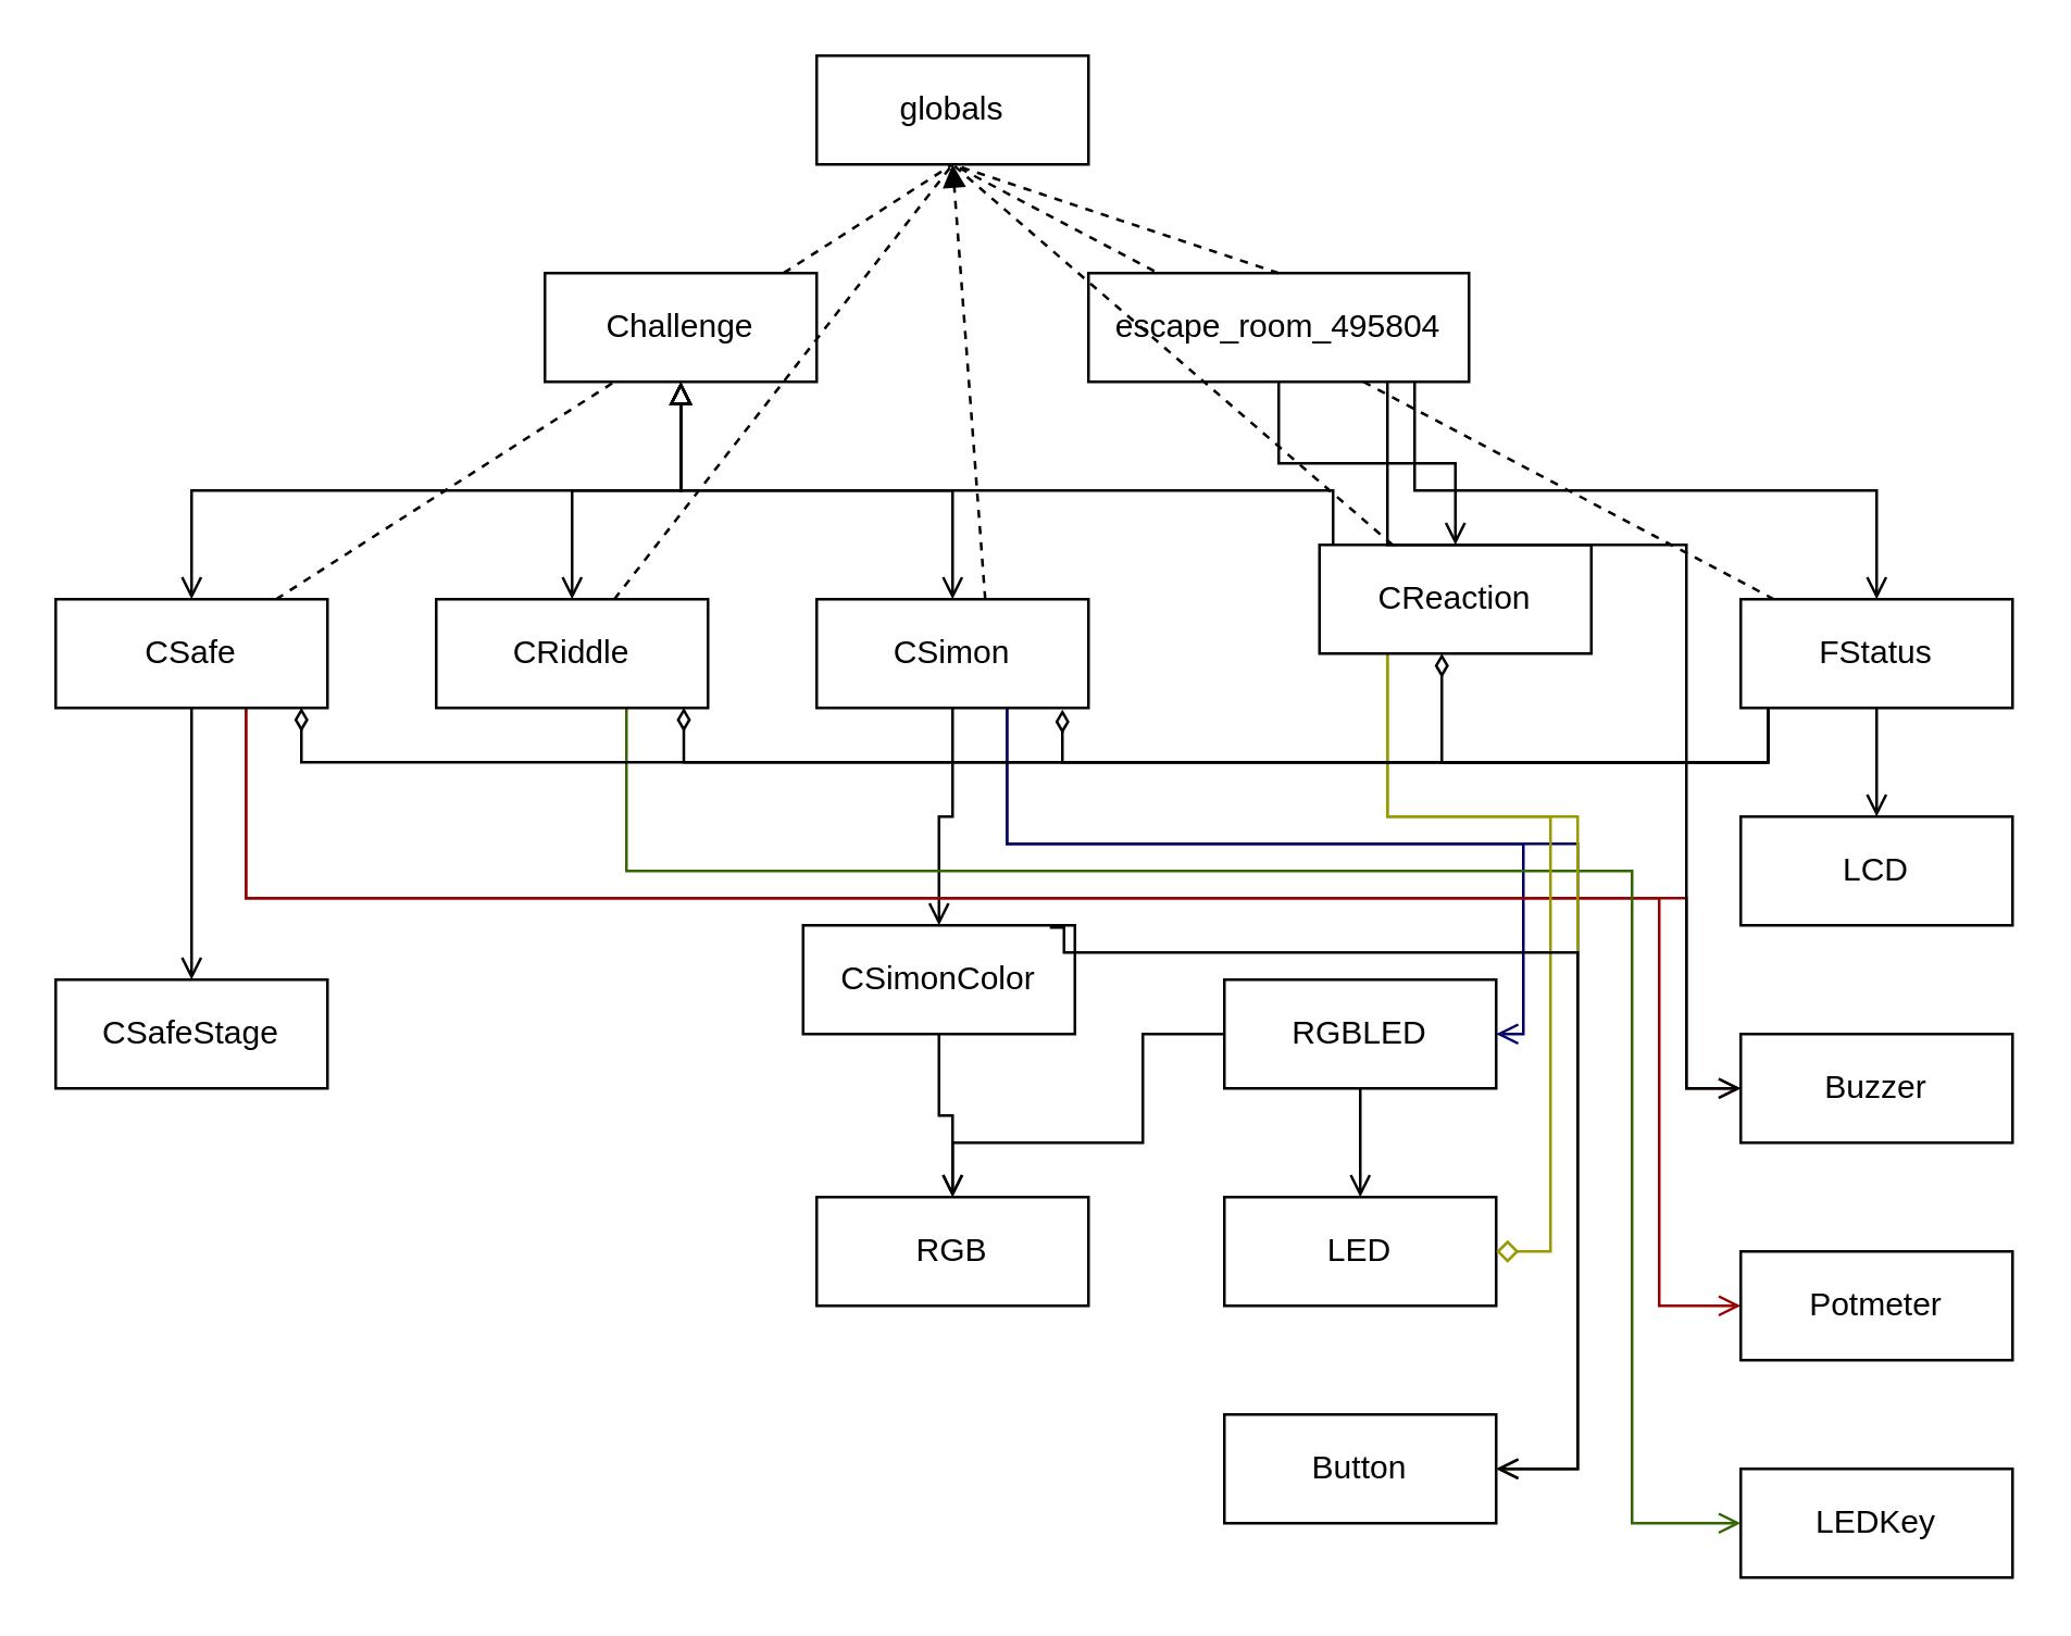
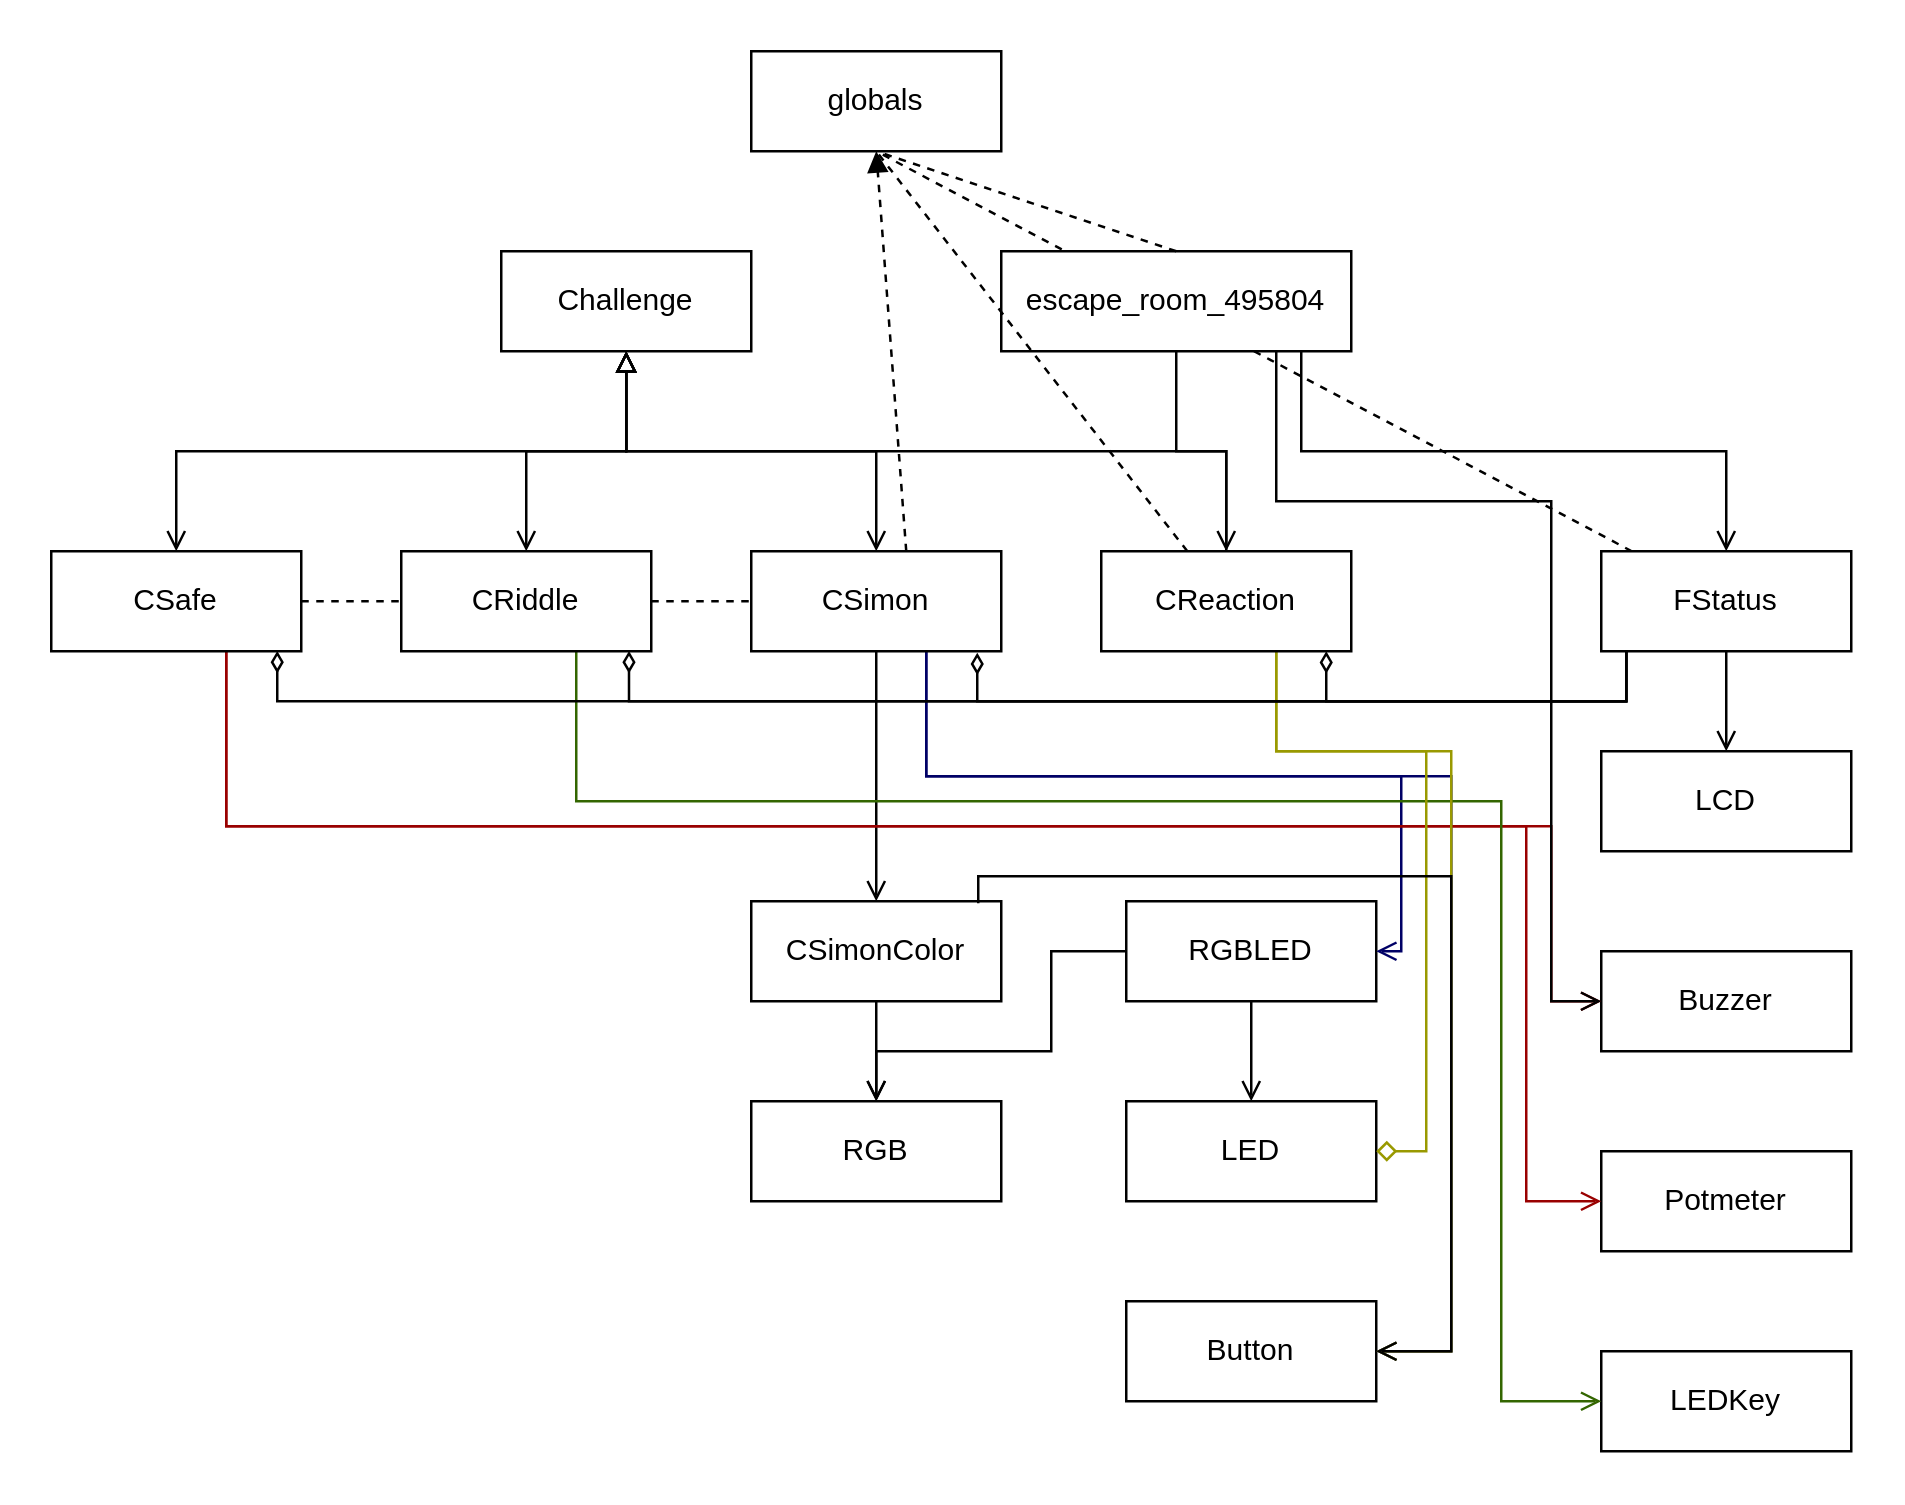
  <mxCell id="0" />
  <mxCell id="1" parent="0" />
  <mxCell id="2" style="edgeStyle=none;rounded=0;orthogonalLoop=1;jettySize=auto;html=1;entryX=0.5;entryY=1;entryDx=0;entryDy=0;dashed=1;startArrow=none;startFill=0;endArrow=none;endFill=0;" parent="1" source="36" target="3" edge="1"><mxGeometry relative="1" as="geometry" /></mxCell>
  <mxCell id="3" value="globals" style="rounded=0;whiteSpace=wrap;html=1;" parent="1" vertex="1"><mxGeometry x="300" y="20" width="100" height="40" as="geometry" /></mxCell>
  <mxCell id="4" value="escape_room_495804" style="rounded=0;whiteSpace=wrap;html=1;" parent="1" vertex="1"><mxGeometry x="400" y="100" width="140" height="40" as="geometry" /></mxCell>
  <mxCell id="5" value="RGB" style="rounded=0;whiteSpace=wrap;html=1;" parent="1" vertex="1"><mxGeometry x="300" y="440" width="100" height="40" as="geometry" /></mxCell>
  <mxCell id="6" style="edgeStyle=orthogonalEdgeStyle;rounded=0;orthogonalLoop=1;jettySize=auto;html=1;startArrow=none;startFill=0;endArrow=open;endFill=0;" parent="1" source="7" target="10" edge="1"><mxGeometry relative="1" as="geometry" /></mxCell>
  <mxCell id="7" value="RGBLED" style="rounded=0;whiteSpace=wrap;html=1;" parent="1" vertex="1"><mxGeometry x="450" y="360" width="100" height="40" as="geometry" /></mxCell>
  <mxCell id="8" value="Potmeter" style="rounded=0;whiteSpace=wrap;html=1;" parent="1" vertex="1"><mxGeometry x="640" y="460" width="100" height="40" as="geometry" /></mxCell>
  <mxCell id="9" value="LEDKey" style="rounded=0;whiteSpace=wrap;html=1;" parent="1" vertex="1"><mxGeometry x="640" y="540" width="100" height="40" as="geometry" /></mxCell>
  <mxCell id="10" value="LED" style="rounded=0;whiteSpace=wrap;html=1;" parent="1" vertex="1"><mxGeometry x="450" y="440" width="100" height="40" as="geometry" /></mxCell>
  <mxCell id="11" value="LCD" style="rounded=0;whiteSpace=wrap;html=1;" parent="1" vertex="1"><mxGeometry x="640" y="300" width="100" height="40" as="geometry" /></mxCell>
  <mxCell id="12" value="Buzzer" style="rounded=0;whiteSpace=wrap;html=1;" parent="1" vertex="1"><mxGeometry x="640" y="380" width="100" height="40" as="geometry" /></mxCell>
  <mxCell id="13" value="Button" style="rounded=0;whiteSpace=wrap;html=1;" parent="1" vertex="1"><mxGeometry x="450" y="520" width="100" height="40" as="geometry" /></mxCell>
  <mxCell id="14" style="edgeStyle=orthogonalEdgeStyle;rounded=0;orthogonalLoop=1;jettySize=auto;html=1;endArrow=block;endFill=0;startArrow=open;startFill=0;" parent="1" source="18" target="33" edge="1"><mxGeometry relative="1" as="geometry"><Array as="points"><mxPoint x="350" y="180" /><mxPoint x="250" y="180" /></Array></mxGeometry></mxCell>
  <mxCell id="15" style="edgeStyle=orthogonalEdgeStyle;rounded=0;orthogonalLoop=1;jettySize=auto;html=1;startArrow=none;startFill=0;endArrow=open;endFill=0;" parent="1" source="18" target="38" edge="1"><mxGeometry relative="1" as="geometry" /></mxCell>
  <mxCell id="16" style="edgeStyle=orthogonalEdgeStyle;rounded=0;orthogonalLoop=1;jettySize=auto;html=1;startArrow=none;startFill=0;endArrow=open;endFill=0;strokeColor=#000066;" parent="1" source="18" target="7" edge="1"><mxGeometry relative="1" as="geometry"><Array as="points"><mxPoint x="370" y="310" /><mxPoint x="560" y="310" /><mxPoint x="560" y="380" /></Array></mxGeometry></mxCell>
  <mxCell id="17" style="edgeStyle=orthogonalEdgeStyle;rounded=0;orthogonalLoop=1;jettySize=auto;html=1;startArrow=none;startFill=0;endArrow=open;endFill=0;strokeColor=#000066;" parent="1" source="18" target="13" edge="1"><mxGeometry relative="1" as="geometry"><Array as="points"><mxPoint x="370" y="310" /><mxPoint x="580" y="310" /><mxPoint x="580" y="540" /></Array></mxGeometry></mxCell>
  <mxCell id="18" value="CSimon" style="rounded=0;whiteSpace=wrap;html=1;" parent="1" vertex="1"><mxGeometry x="300" y="220" width="100" height="40" as="geometry" /></mxCell>
  <mxCell id="19" style="edgeStyle=orthogonalEdgeStyle;rounded=0;orthogonalLoop=1;jettySize=auto;html=1;entryX=0.5;entryY=1;entryDx=0;entryDy=0;endArrow=block;endFill=0;startArrow=open;startFill=0;" parent="1" source="24" target="33" edge="1"><mxGeometry relative="1" as="geometry"><Array as="points"><mxPoint x="70" y="180" /><mxPoint x="250" y="180" /></Array></mxGeometry></mxCell>
- <mxCell id="20" style="edgeStyle=orthogonalEdgeStyle;rounded=0;orthogonalLoop=1;jettySize=auto;html=1;startArrow=none;startFill=0;endArrow=open;endFill=0;" parent="1" source="24" target="39" edge="1"><mxGeometry relative="1" as="geometry" /></mxCell>
  <mxCell id="21" style="edgeStyle=orthogonalEdgeStyle;rounded=0;orthogonalLoop=1;jettySize=auto;html=1;startArrow=none;startFill=0;endArrow=open;endFill=0;strokeColor=#990000;" parent="1" source="24" target="12" edge="1"><mxGeometry relative="1" as="geometry"><Array as="points"><mxPoint x="90" y="330" /><mxPoint x="620" y="330" /><mxPoint x="620" y="400" /></Array></mxGeometry></mxCell>
  <mxCell id="22" style="edgeStyle=orthogonalEdgeStyle;rounded=0;orthogonalLoop=1;jettySize=auto;html=1;startArrow=none;startFill=0;endArrow=open;endFill=0;strokeColor=#990000;" parent="1" source="24" target="8" edge="1"><mxGeometry relative="1" as="geometry"><Array as="points"><mxPoint x="90" y="330" /><mxPoint x="610" y="330" /><mxPoint x="610" y="480" /></Array></mxGeometry></mxCell>
- <mxCell id="23" style="rounded=0;orthogonalLoop=1;jettySize=auto;html=1;startArrow=none;startFill=0;endArrow=none;endFill=0;dashed=1;entryX=0.5;entryY=1;entryDx=0;entryDy=0;" parent="1" source="24" target="3" edge="1"><mxGeometry relative="1" as="geometry" /></mxCell>
+ <mxCell id="23" style="rounded=0;orthogonalLoop=1;jettySize=auto;html=1;startArrow=none;startFill=0;endArrow=none;endFill=0;dashed=1;" parent="1" source="24" target="27" edge="1"><mxGeometry relative="1" as="geometry" /></mxCell>
  <mxCell id="24" value="CSafe" style="rounded=0;whiteSpace=wrap;html=1;" parent="1" vertex="1"><mxGeometry x="20" y="220" width="100" height="40" as="geometry" /></mxCell>
  <mxCell id="25" style="edgeStyle=orthogonalEdgeStyle;rounded=0;orthogonalLoop=1;jettySize=auto;html=1;endArrow=block;endFill=0;startArrow=open;startFill=0;" parent="1" source="27" target="33" edge="1"><mxGeometry relative="1" as="geometry"><Array as="points"><mxPoint x="210" y="180" /><mxPoint x="250" y="180" /></Array></mxGeometry></mxCell>
  <mxCell id="26" style="edgeStyle=orthogonalEdgeStyle;rounded=0;orthogonalLoop=1;jettySize=auto;html=1;startArrow=none;startFill=0;endArrow=open;endFill=0;strokeColor=#336600;" parent="1" source="27" target="9" edge="1"><mxGeometry relative="1" as="geometry"><Array as="points"><mxPoint x="230" y="320" /><mxPoint x="600" y="320" /><mxPoint x="600" y="560" /></Array></mxGeometry></mxCell>
  <mxCell id="27" value="CRiddle" style="rounded=0;whiteSpace=wrap;html=1;" parent="1" vertex="1"><mxGeometry x="160" y="220" width="100" height="40" as="geometry" /></mxCell>
  <mxCell id="28" style="edgeStyle=orthogonalEdgeStyle;rounded=0;orthogonalLoop=1;jettySize=auto;html=1;endArrow=block;endFill=0;" parent="1" source="32" target="33" edge="1"><mxGeometry relative="1" as="geometry"><Array as="points"><mxPoint x="490" y="180" /><mxPoint x="250" y="180" /></Array></mxGeometry></mxCell>
  <mxCell id="29" style="edgeStyle=orthogonalEdgeStyle;rounded=0;orthogonalLoop=1;jettySize=auto;html=1;endArrow=none;endFill=0;startArrow=open;startFill=0;" parent="1" source="32" target="4" edge="1"><mxGeometry relative="1" as="geometry" /></mxCell>
  <mxCell id="30" style="edgeStyle=orthogonalEdgeStyle;rounded=0;orthogonalLoop=1;jettySize=auto;html=1;startArrow=none;startFill=0;endArrow=diamond;endFill=0;strokeColor=#999900;" parent="1" source="32" target="10" edge="1"><mxGeometry relative="1" as="geometry"><Array as="points"><mxPoint x="510" y="300" /><mxPoint x="570" y="300" /><mxPoint x="570" y="460" /></Array></mxGeometry></mxCell>
  <mxCell id="31" style="edgeStyle=orthogonalEdgeStyle;rounded=0;orthogonalLoop=1;jettySize=auto;html=1;startArrow=none;startFill=0;endArrow=open;endFill=0;strokeColor=#999900;" parent="1" source="32" target="13" edge="1"><mxGeometry relative="1" as="geometry"><Array as="points"><mxPoint x="510" y="300" /><mxPoint x="580" y="300" /><mxPoint x="580" y="540" /></Array></mxGeometry></mxCell>
- <mxCell id="32" value="CReaction" style="rounded=0;whiteSpace=wrap;html=1;" parent="1" vertex="1"><mxGeometry x="485" y="200" width="100" height="40" as="geometry" /></mxCell>
+ <mxCell id="32" value="CReaction" style="rounded=0;whiteSpace=wrap;html=1;" parent="1" vertex="1"><mxGeometry x="440" y="220" width="100" height="40" as="geometry" /></mxCell>
  <mxCell id="33" value="Challenge" style="rounded=0;whiteSpace=wrap;html=1;" parent="1" vertex="1"><mxGeometry x="200" y="100" width="100" height="40" as="geometry" /></mxCell>
  <mxCell id="34" style="edgeStyle=orthogonalEdgeStyle;rounded=0;orthogonalLoop=1;jettySize=auto;html=1;startArrow=open;startFill=0;endArrow=none;endFill=0;" parent="1" source="36" target="4" edge="1"><mxGeometry relative="1" as="geometry"><Array as="points"><mxPoint x="690" y="180" /><mxPoint x="520" y="180" /></Array></mxGeometry></mxCell>
  <mxCell id="35" style="edgeStyle=orthogonalEdgeStyle;rounded=0;orthogonalLoop=1;jettySize=auto;html=1;startArrow=none;startFill=0;endArrow=open;endFill=0;" parent="1" source="36" target="11" edge="1"><mxGeometry relative="1" as="geometry" /></mxCell>
  <mxCell id="36" value="FStatus" style="rounded=0;whiteSpace=wrap;html=1;" parent="1" vertex="1"><mxGeometry x="640" y="220" width="100" height="40" as="geometry" /></mxCell>
  <mxCell id="37" style="edgeStyle=orthogonalEdgeStyle;rounded=0;orthogonalLoop=1;jettySize=auto;html=1;startArrow=none;startFill=0;endArrow=open;endFill=0;" parent="1" source="38" target="5" edge="1"><mxGeometry relative="1" as="geometry" /></mxCell>
- <mxCell id="38" value="CSimonColor" style="rounded=0;whiteSpace=wrap;html=1;" parent="1" vertex="1"><mxGeometry x="295" y="340" width="100" height="40" as="geometry" /></mxCell>
- <mxCell id="39" value="CSafeStage" style="rounded=0;whiteSpace=wrap;html=1;" parent="1" vertex="1"><mxGeometry x="20" y="360" width="100" height="40" as="geometry" /></mxCell>
+ <mxCell id="38" value="CSimonColor" style="rounded=0;whiteSpace=wrap;html=1;" parent="1" vertex="1"><mxGeometry x="300" y="360" width="100" height="40" as="geometry" /></mxCell>
  <mxCell id="40" style="edgeStyle=none;rounded=0;orthogonalLoop=1;jettySize=auto;html=1;dashed=1;startArrow=none;startFill=0;endArrow=none;endFill=0;entryX=0.5;entryY=1;entryDx=0;entryDy=0;" parent="1" source="32" target="3" edge="1"><mxGeometry relative="1" as="geometry" /></mxCell>
  <mxCell id="41" style="edgeStyle=none;rounded=0;orthogonalLoop=1;jettySize=auto;html=1;dashed=1;startArrow=none;startFill=0;endArrow=none;endFill=0;entryX=0.5;entryY=1;entryDx=0;entryDy=0;exitX=0.5;exitY=0;exitDx=0;exitDy=0;" parent="1" source="4" target="3" edge="1"><mxGeometry relative="1" as="geometry" /></mxCell>
  <mxCell id="42" style="edgeStyle=orthogonalEdgeStyle;rounded=0;orthogonalLoop=1;jettySize=auto;html=1;startArrow=none;startFill=0;endArrow=open;endFill=0;" parent="1" source="4" target="12" edge="1"><mxGeometry relative="1" as="geometry"><Array as="points"><mxPoint x="510" y="200" /><mxPoint x="620" y="200" /><mxPoint x="620" y="400" /></Array></mxGeometry></mxCell>
  <mxCell id="43" style="edgeStyle=orthogonalEdgeStyle;rounded=0;orthogonalLoop=1;jettySize=auto;html=1;startArrow=none;startFill=0;endArrow=open;endFill=0;exitX=0;exitY=0.5;exitDx=0;exitDy=0;entryX=0.5;entryY=0;entryDx=0;entryDy=0;" parent="1" source="7" target="5" edge="1"><mxGeometry relative="1" as="geometry"><mxPoint x="510" y="410" as="sourcePoint" /><mxPoint x="510" y="450" as="targetPoint" /><Array as="points"><mxPoint x="420" y="380" /><mxPoint x="420" y="420" /><mxPoint x="350" y="420" /></Array></mxGeometry></mxCell>
- <mxCell id="44" style="edgeStyle=none;rounded=0;orthogonalLoop=1;jettySize=auto;html=1;dashed=1;startArrow=none;startFill=0;endArrow=none;endFill=0;entryX=0.5;entryY=1;entryDx=0;entryDy=0;" parent="1" source="27" target="3" edge="1"><mxGeometry relative="1" as="geometry" /></mxCell>
+ <mxCell id="44" style="edgeStyle=none;rounded=0;orthogonalLoop=1;jettySize=auto;html=1;dashed=1;startArrow=none;startFill=0;endArrow=none;endFill=0;" parent="1" source="27" target="18" edge="1"><mxGeometry relative="1" as="geometry" /></mxCell>
  <mxCell id="45" style="edgeStyle=orthogonalEdgeStyle;rounded=0;orthogonalLoop=1;jettySize=auto;html=1;startArrow=none;startFill=0;endArrow=open;endFill=0;exitX=0.908;exitY=0.021;exitDx=0;exitDy=0;exitPerimeter=0;" parent="1" source="38" edge="1"><mxGeometry relative="1" as="geometry"><mxPoint x="360" y="410" as="sourcePoint" /><mxPoint x="550" y="540" as="targetPoint" /><Array as="points"><mxPoint x="391" y="350" /><mxPoint x="580" y="350" /><mxPoint x="580" y="540" /></Array></mxGeometry></mxCell>
  <mxCell id="46" style="edgeStyle=orthogonalEdgeStyle;rounded=0;orthogonalLoop=1;jettySize=auto;html=1;endArrow=diamondThin;endFill=0;" edge="1" parent="1" source="36" target="32"><mxGeometry relative="1" as="geometry"><Array as="points"><mxPoint x="650" y="280" /><mxPoint x="530" y="280" /></Array></mxGeometry></mxCell>
  <mxCell id="47" style="edgeStyle=orthogonalEdgeStyle;rounded=0;orthogonalLoop=1;jettySize=auto;html=1;entryX=0.904;entryY=1.015;entryDx=0;entryDy=0;entryPerimeter=0;endArrow=diamondThin;endFill=0;" edge="1" parent="1" source="36" target="18"><mxGeometry relative="1" as="geometry"><Array as="points"><mxPoint x="650" y="280" /><mxPoint x="390" y="280" /><mxPoint x="390" y="261" /></Array></mxGeometry></mxCell>
  <mxCell id="48" style="edgeStyle=orthogonalEdgeStyle;rounded=0;orthogonalLoop=1;jettySize=auto;html=1;entryX=0.911;entryY=0.997;entryDx=0;entryDy=0;entryPerimeter=0;endArrow=diamondThin;endFill=0;" edge="1" parent="1" source="36" target="27"><mxGeometry relative="1" as="geometry"><Array as="points"><mxPoint x="650" y="280" /><mxPoint x="251" y="280" /></Array></mxGeometry></mxCell>
  <mxCell id="49" style="edgeStyle=orthogonalEdgeStyle;rounded=0;orthogonalLoop=1;jettySize=auto;html=1;entryX=0.904;entryY=0.997;entryDx=0;entryDy=0;entryPerimeter=0;endArrow=diamondThin;endFill=0;" edge="1" parent="1" source="36" target="24"><mxGeometry relative="1" as="geometry"><Array as="points"><mxPoint x="650" y="280" /><mxPoint x="110" y="280" /></Array></mxGeometry></mxCell>
  <mxCell id="50" style="edgeStyle=none;rounded=0;orthogonalLoop=1;jettySize=auto;html=1;dashed=1;startArrow=none;startFill=0;endArrow=block;endFill=1;entryX=0.5;entryY=1;entryDx=0;entryDy=0;exitX=0.62;exitY=0;exitDx=0;exitDy=0;exitPerimeter=0;" parent="1" source="18" target="3" edge="1"><mxGeometry relative="1" as="geometry" /></mxCell>
